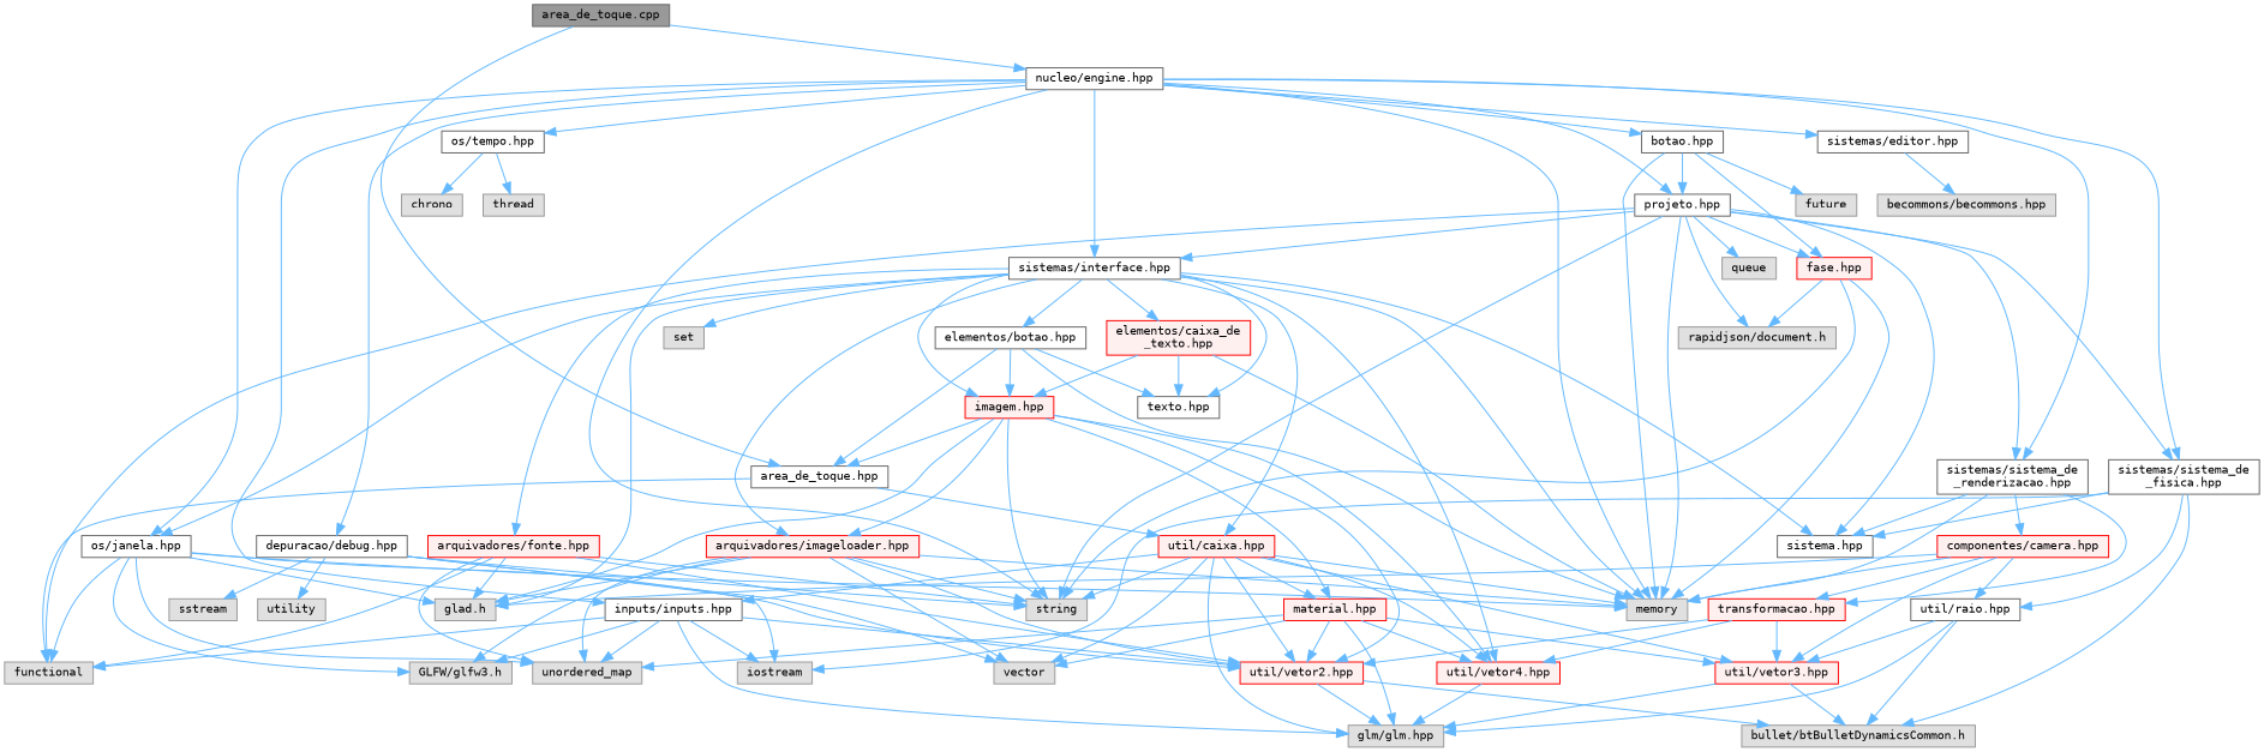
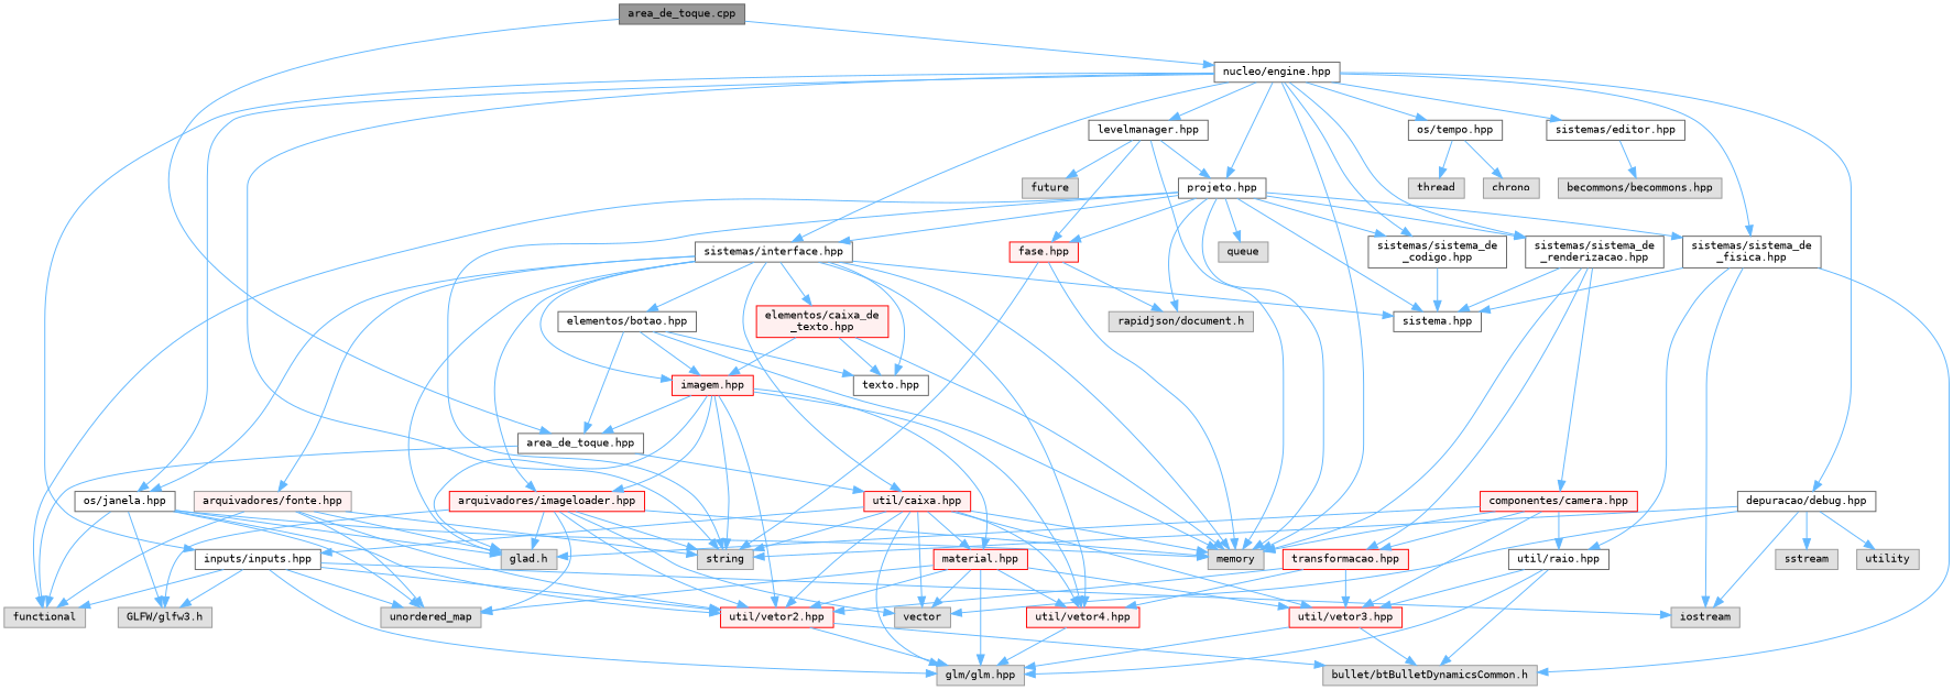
  digraph {
    fontname="DejaVu Sans Mono"
    node [color=grey60 fillcolor="#E0E0E0" fontname="DejaVu Sans Mono" fontsize=10 shape=box style=filled]
    edge [color=steelblue1 fontname="DejaVu Sans Mono" fontsize=10 labelfontname=Helvetica labelfontsize=10 style=solid]
    n1 [color=gray40 fillcolor=grey60 fontcolor=black height=0.2 label="area_de_toque.cpp" width=0.4]
    n2 [color=grey40 fillcolor=white height=0.2 label="nucleo/engine.hpp" width=0.4]
    n3 [color=grey40 fillcolor=white height=0.2 label="area_de_toque.hpp" width=0.4]
    n4 [height=0.2 label=string width=0.4]
    n5 [height=0.2 label=memory width=0.4]
    n6 [color=grey40 fillcolor=white height=0.2 label="depuracao/debug.hpp" width=0.4]
    n7 [color=grey40 fillcolor=white height=0.2 label="os/janela.hpp" width=0.4]
    n8 [color=grey40 fillcolor=white height=0.2 label="os/tempo.hpp" width=0.4]
    n9 [color=grey40 fillcolor=white height=0.2 label="inputs/inputs.hpp" width=0.4]
    n10 [color=grey40 fillcolor=white height=0.2 label="sistemas/sistema_de\l_renderizacao.hpp" width=0.4]
    n11 [color=grey40 fillcolor=white height=0.2 label="sistemas/interface.hpp" width=0.4]
+   n12 [color=grey40 fillcolor=white height=0.2 label="sistemas/sistema_de\l_codigo.hpp" width=0.4]
    n13 [color=grey40 fillcolor=white height=0.2 label="sistemas/sistema_de\l_fisica.hpp" width=0.4]
-   n14 [color=grey40 fillcolor=white height=0.2 label="botao.hpp" width=0.4]
+   n14 [color=grey40 fillcolor=white height=0.2 label="levelmanager.hpp" width=0.4]
    n15 [color=grey40 fillcolor=white height=0.2 label="projeto.hpp" width=0.4]
    n16 [color=grey40 fillcolor=white height=0.2 label="sistemas/editor.hpp" width=0.4]
    n17 [height=0.2 label=functional width=0.4]
    n18 [color=red fillcolor="#FFF0F0" height=0.2 label="util/caixa.hpp" width=0.4]
    n19 [height=0.2 label=vector width=0.4]
    n20 [height=0.2 label=utility width=0.4]
    n21 [height=0.2 label=iostream width=0.4]
    n22 [height=0.2 label=sstream width=0.4]
    n23 [height=0.2 label=unordered_map width=0.4]
    n24 [height=0.2 label="glad.h" width=0.4]
    n25 [height=0.2 label="GLFW/glfw3.h" width=0.4]
    n26 [color=red fillcolor="#FFF0F0" height=0.2 label="util/vetor2.hpp" width=0.4]
    n27 [height=0.2 label=thread width=0.4]
    n28 [height=0.2 label=chrono width=0.4]
    n29 [height=0.2 label="glm/glm.hpp" width=0.4]
    n30 [color=grey40 fillcolor=white height=0.2 label="sistema.hpp" width=0.4]
    n31 [color=red fillcolor="#FFF0F0" height=0.2 label="componentes/camera.hpp" width=0.4]
    n32 [color=red fillcolor="#FFF0F0" height=0.2 label="transformacao.hpp" width=0.4]
    n33 [color=red fillcolor="#FFF0F0" height=0.2 label="util/vetor4.hpp" width=0.4]
-   n34 [height=0.2 label=set width=0.4]
    n35 [color=red fillcolor="#FFF0F0" height=0.2 label="arquivadores/imageloader.hpp" width=0.4]
-   n36 [color=red fillcolor="#FFF0F0" height=0.2 label="arquivadores/fonte.hpp" width=0.4]
+   n36 [fillcolor="#FFF0F0" height=0.2 label="arquivadores/fonte.hpp" width=0.4]
    n37 [color=grey40 fillcolor=white height=0.2 label="elementos/botao.hpp" width=0.4]
    n38 [color=red fillcolor="#FFF0F0" height=0.2 label="imagem.hpp" width=0.4]
    n39 [color=grey40 fillcolor=white height=0.2 label="texto.hpp" width=0.4]
    n40 [color=red fillcolor="#FFF0F0" height=0.2 label="elementos/caixa_de\l_texto.hpp" width=0.4]
    n41 [height=0.2 label="bullet/btBulletDynamicsCommon.h" width=0.4]
    n42 [color=grey40 fillcolor=white height=0.2 label="util/raio.hpp" width=0.4]
    n43 [color=red fillcolor="#FFF0F0" height=0.2 label="fase.hpp" width=0.4]
    n44 [height=0.2 label=future width=0.4]
    n45 [height=0.2 label="rapidjson/document.h" width=0.4]
    n46 [height=0.2 label=queue width=0.4]
    n47 [height=0.2 label="becommons/becommons.hpp" width=0.4]
    n48 [color=red fillcolor="#FFF0F0" height=0.2 label="util/vetor3.hpp" width=0.4]
    n49 [color=red fillcolor="#FFF0F0" height=0.2 label="material.hpp" width=0.4]
    n1 -> n2
    n1 -> n3
    n2 -> n4
    n2 -> n5
    n2 -> n6
    n2 -> n7
    n2 -> n8
    n2 -> n9
    n2 -> n10
    n2 -> n11
+   n2 -> n12
    n2 -> n13
    n2 -> n14
    n2 -> n15
    n2 -> n16
    n3 -> n17
    n3 -> n18
    n6 -> n4
    n6 -> n19
    n6 -> n20
    n6 -> n21
    n6 -> n22
    n7 -> n5
    n7 -> n17
    n7 -> n23
    n7 -> n24
    n7 -> n25
    n7 -> n26
    n8 -> n27
    n8 -> n28
    n9 -> n17
    n9 -> n21
    n9 -> n23
    n9 -> n25
    n9 -> n26
    n9 -> n29
    n10 -> n5
    n10 -> n30
    n10 -> n31
    n10 -> n32
    n11 -> n5
    n11 -> n7
    n11 -> n18
    n11 -> n24
    n11 -> n30
    n11 -> n33
-   n11 -> n34
    n11 -> n35
    n11 -> n36
    n11 -> n37
    n11 -> n38
    n11 -> n39
    n11 -> n40
+   n12 -> n30
    n13 -> n21
    n13 -> n30
    n13 -> n41
    n13 -> n42
    n14 -> n5
    n14 -> n15
    n14 -> n43
    n14 -> n44
    n15 -> n4
    n15 -> n5
    n15 -> n10
    n15 -> n11
+   n15 -> n12
    n15 -> n13
    n15 -> n17
    n15 -> n30
    n15 -> n43
    n15 -> n45
    n15 -> n46
    n16 -> n47
    n18 -> n4
    n18 -> n5
    n18 -> n9
    n18 -> n19
    n18 -> n26
    n18 -> n29
    n18 -> n33
    n18 -> n48
    n18 -> n49
    n26 -> n29
    n26 -> n41
    n31 -> n5
    n31 -> n24
    n31 -> n32
    n31 -> n42
    n31 -> n48
    n32 -> n26
    n32 -> n33
    n32 -> n48
    n33 -> n29
    n35 -> n4
    n35 -> n5
    n35 -> n19
    n35 -> n23
    n35 -> n24
    n35 -> n25
    n35 -> n26
    n36 -> n4
    n36 -> n17
    n36 -> n23
    n36 -> n24
    n36 -> n26
    n37 -> n3
    n37 -> n5
    n37 -> n38
    n37 -> n39
    n38 -> n3
    n38 -> n4
    n38 -> n24
    n38 -> n26
    n38 -> n33
    n38 -> n35
    n38 -> n49
    n40 -> n5
    n40 -> n38
    n40 -> n39
    n42 -> n29
    n42 -> n41
    n42 -> n48
    n43 -> n4
    n43 -> n5
    n43 -> n45
    n48 -> n29
    n48 -> n41
    n49 -> n19
    n49 -> n23
    n49 -> n26
    n49 -> n29
    n49 -> n33
    n49 -> n48
  }
